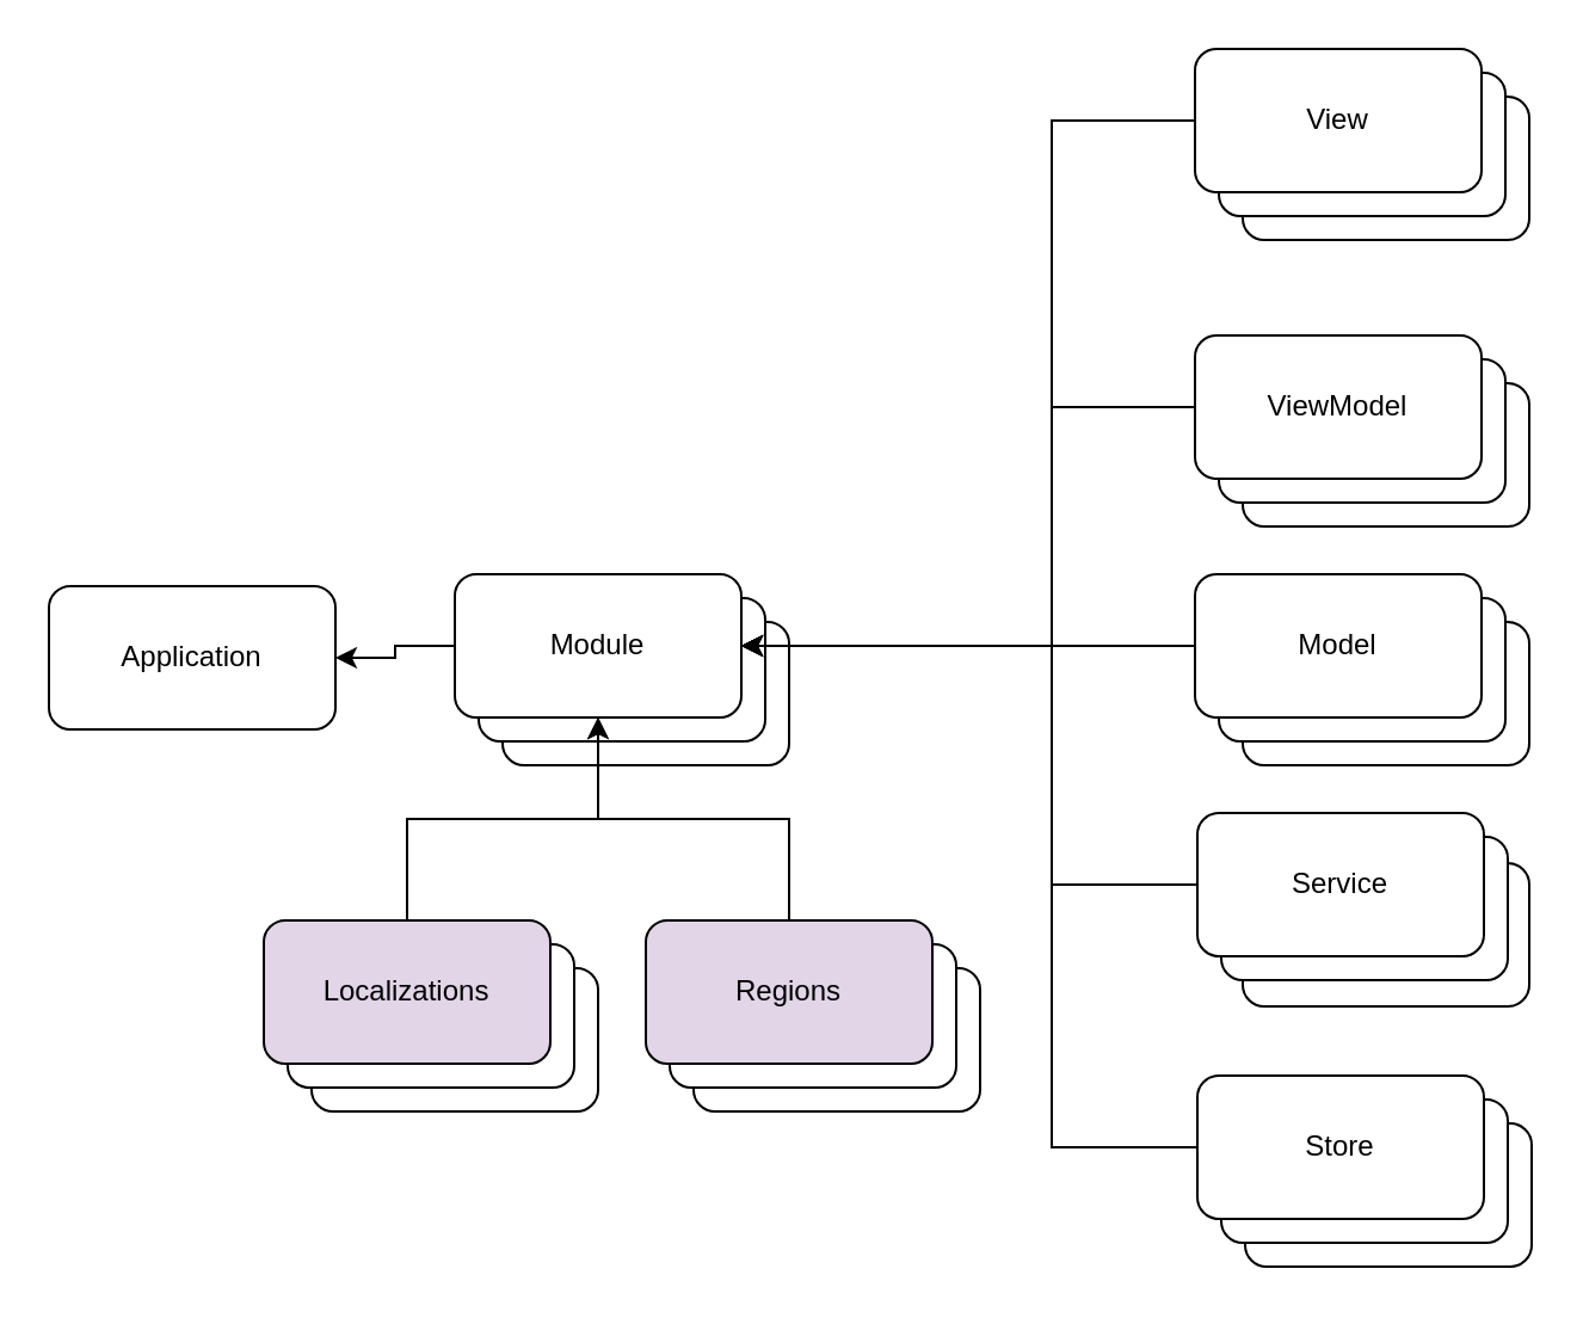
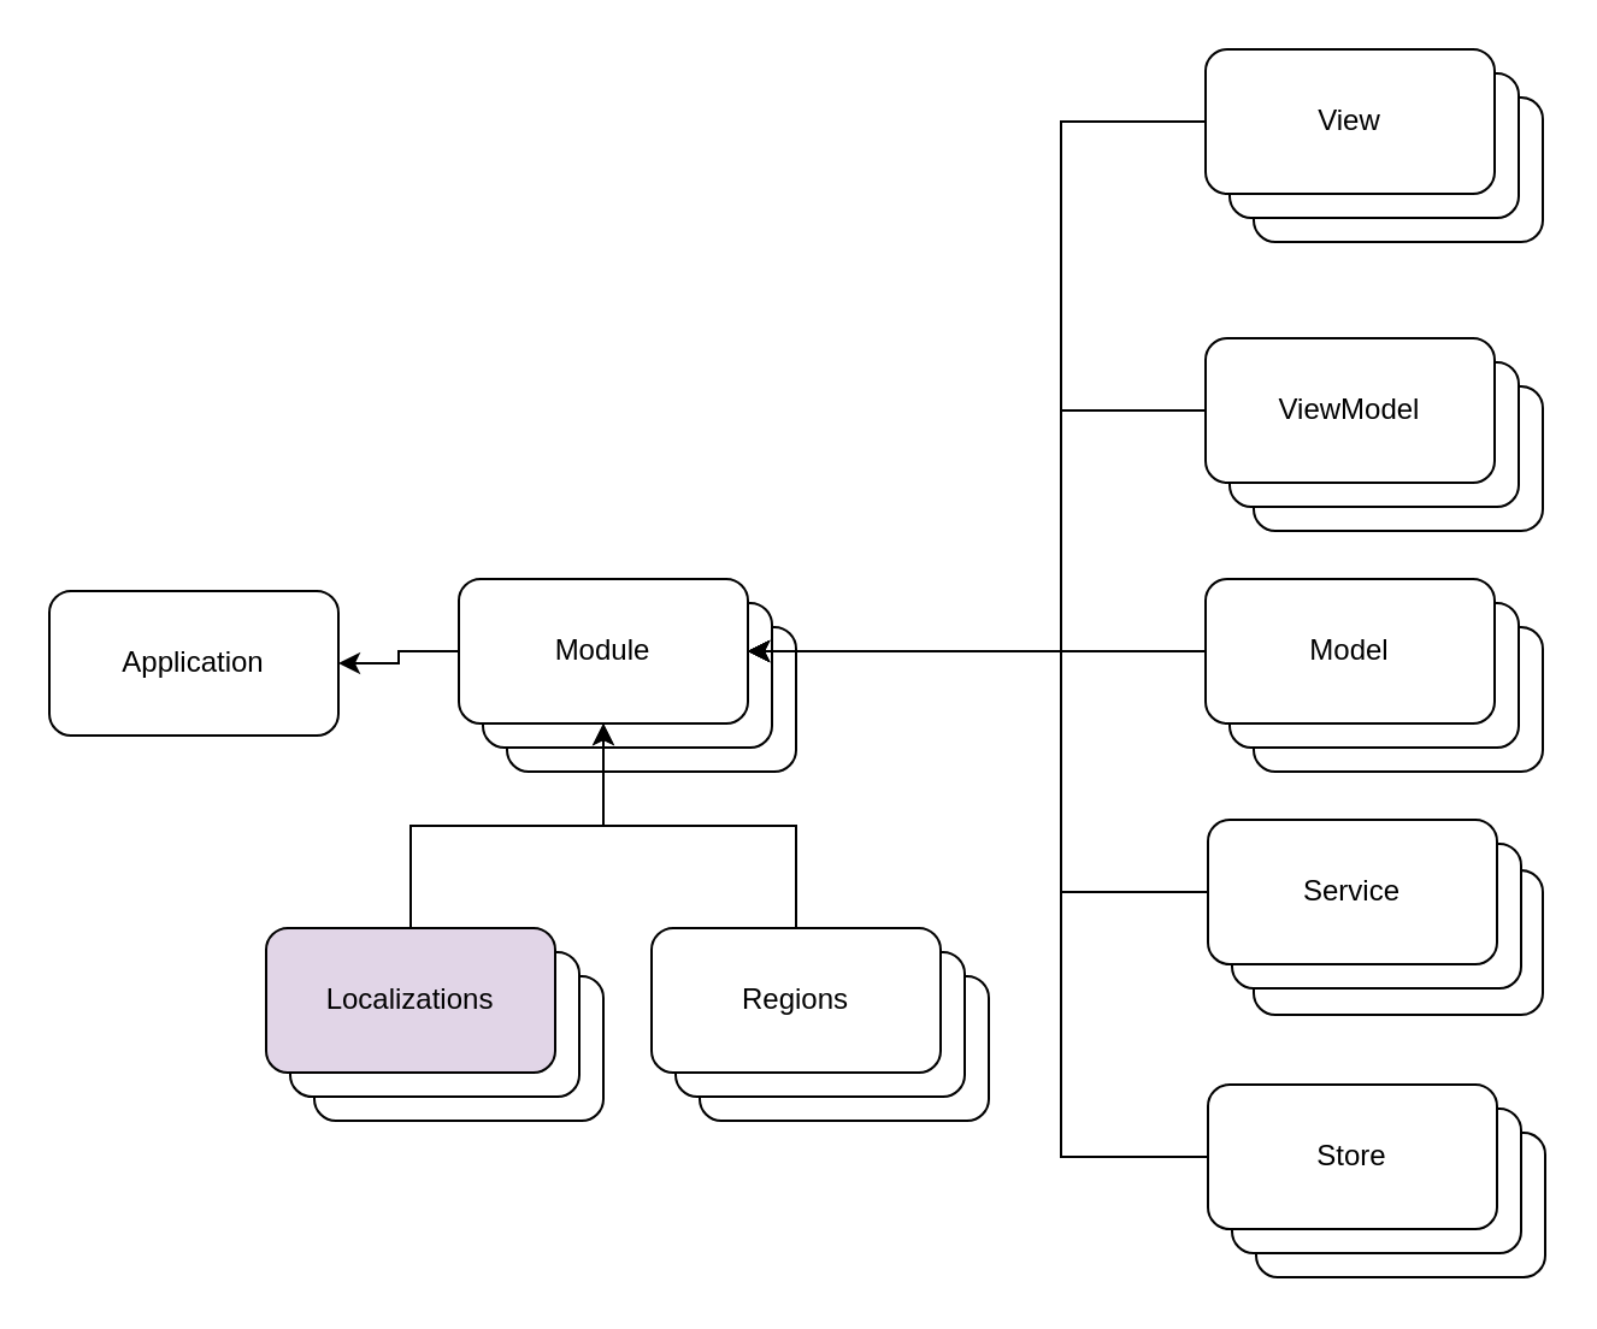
  <mxCell id="0" />
  <mxCell id="1" parent="0" />
  <mxCell id="2" value="Application" style="rounded=1;whiteSpace=wrap;html=1;" vertex="1" parent="1"><mxGeometry x="20" y="245" width="120" height="60" as="geometry" /></mxCell>
  <mxCell id="3" value="Module" style="rounded=1;whiteSpace=wrap;html=1;" vertex="1" parent="1"><mxGeometry x="210" y="260" width="120" height="60" as="geometry" /></mxCell>
  <mxCell id="4" value="Module" style="rounded=1;whiteSpace=wrap;html=1;" vertex="1" parent="1"><mxGeometry x="200" y="250" width="120" height="60" as="geometry" /></mxCell>
  <mxCell id="5" style="edgeStyle=orthogonalEdgeStyle;rounded=0;orthogonalLoop=1;jettySize=auto;html=1;exitX=0;exitY=0.5;exitDx=0;exitDy=0;entryX=1;entryY=0.5;entryDx=0;entryDy=0;" edge="1" parent="1" source="6" target="2"><mxGeometry relative="1" as="geometry" /></mxCell>
  <mxCell id="6" value="Module" style="rounded=1;whiteSpace=wrap;html=1;" vertex="1" parent="1"><mxGeometry x="190" y="240" width="120" height="60" as="geometry" /></mxCell>
  <mxCell id="7" value="View" style="rounded=1;whiteSpace=wrap;html=1;" vertex="1" parent="1"><mxGeometry x="520" y="40" width="120" height="60" as="geometry" /></mxCell>
  <mxCell id="8" value="ViewModel" style="rounded=1;whiteSpace=wrap;html=1;" vertex="1" parent="1"><mxGeometry x="520" y="160" width="120" height="60" as="geometry" /></mxCell>
  <mxCell id="9" value="Model" style="rounded=1;whiteSpace=wrap;html=1;" vertex="1" parent="1"><mxGeometry x="520" y="260" width="120" height="60" as="geometry" /></mxCell>
  <mxCell id="10" value="Service" style="rounded=1;whiteSpace=wrap;html=1;" vertex="1" parent="1"><mxGeometry x="520" y="361" width="120" height="60" as="geometry" /></mxCell>
  <mxCell id="11" value="Store" style="rounded=1;whiteSpace=wrap;html=1;" vertex="1" parent="1"><mxGeometry x="521" y="470" width="120" height="60" as="geometry" /></mxCell>
  <mxCell id="12" value="View" style="rounded=1;whiteSpace=wrap;html=1;" vertex="1" parent="1"><mxGeometry x="510" y="30" width="120" height="60" as="geometry" /></mxCell>
  <mxCell id="13" style="edgeStyle=orthogonalEdgeStyle;rounded=0;orthogonalLoop=1;jettySize=auto;html=1;exitX=0;exitY=0.5;exitDx=0;exitDy=0;" edge="1" parent="1" source="14" target="6"><mxGeometry relative="1" as="geometry"><Array as="points"><mxPoint x="440" y="50" /><mxPoint x="440" y="270" /></Array></mxGeometry></mxCell>
  <mxCell id="14" value="View" style="rounded=1;whiteSpace=wrap;html=1;" vertex="1" parent="1"><mxGeometry x="500" y="20" width="120" height="60" as="geometry" /></mxCell>
  <mxCell id="15" value="ViewModel" style="rounded=1;whiteSpace=wrap;html=1;" vertex="1" parent="1"><mxGeometry x="510" y="150" width="120" height="60" as="geometry" /></mxCell>
  <mxCell id="16" style="edgeStyle=orthogonalEdgeStyle;rounded=0;orthogonalLoop=1;jettySize=auto;html=1;exitX=0;exitY=0.5;exitDx=0;exitDy=0;" edge="1" parent="1" source="17" target="6"><mxGeometry relative="1" as="geometry"><Array as="points"><mxPoint x="440" y="170" /><mxPoint x="440" y="270" /></Array></mxGeometry></mxCell>
  <mxCell id="17" value="ViewModel" style="rounded=1;whiteSpace=wrap;html=1;" vertex="1" parent="1"><mxGeometry x="500" y="140" width="120" height="60" as="geometry" /></mxCell>
  <mxCell id="18" value="Model" style="rounded=1;whiteSpace=wrap;html=1;" vertex="1" parent="1"><mxGeometry x="510" y="250" width="120" height="60" as="geometry" /></mxCell>
  <mxCell id="19" style="edgeStyle=orthogonalEdgeStyle;rounded=0;orthogonalLoop=1;jettySize=auto;html=1;exitX=0;exitY=0.5;exitDx=0;exitDy=0;" edge="1" parent="1" source="20" target="6"><mxGeometry relative="1" as="geometry" /></mxCell>
  <mxCell id="20" value="Model" style="rounded=1;whiteSpace=wrap;html=1;" vertex="1" parent="1"><mxGeometry x="500" y="240" width="120" height="60" as="geometry" /></mxCell>
  <mxCell id="21" value="Service" style="rounded=1;whiteSpace=wrap;html=1;" vertex="1" parent="1"><mxGeometry x="511" y="350" width="120" height="60" as="geometry" /></mxCell>
  <mxCell id="22" style="edgeStyle=orthogonalEdgeStyle;rounded=0;orthogonalLoop=1;jettySize=auto;html=1;exitX=0;exitY=0.5;exitDx=0;exitDy=0;" edge="1" parent="1" source="23" target="6"><mxGeometry relative="1" as="geometry"><mxPoint x="310" y="265" as="targetPoint" /><Array as="points"><mxPoint x="440" y="370" /><mxPoint x="440" y="270" /></Array></mxGeometry></mxCell>
  <mxCell id="23" value="Service" style="rounded=1;whiteSpace=wrap;html=1;" vertex="1" parent="1"><mxGeometry x="501" y="340" width="120" height="60" as="geometry" /></mxCell>
  <mxCell id="24" value="Store" style="rounded=1;whiteSpace=wrap;html=1;" vertex="1" parent="1"><mxGeometry x="511" y="460" width="120" height="60" as="geometry" /></mxCell>
  <mxCell id="25" style="edgeStyle=orthogonalEdgeStyle;rounded=0;orthogonalLoop=1;jettySize=auto;html=1;exitX=0;exitY=0.5;exitDx=0;exitDy=0;" edge="1" parent="1" source="26" target="6"><mxGeometry relative="1" as="geometry"><Array as="points"><mxPoint x="440" y="480" /><mxPoint x="440" y="270" /></Array></mxGeometry></mxCell>
  <mxCell id="26" value="Store" style="rounded=1;whiteSpace=wrap;html=1;" vertex="1" parent="1"><mxGeometry x="501" y="450" width="120" height="60" as="geometry" /></mxCell>
  <mxCell id="27" value="Store" style="rounded=1;whiteSpace=wrap;html=1;" vertex="1" parent="1"><mxGeometry x="130" y="405" width="120" height="60" as="geometry" /></mxCell>
  <mxCell id="28" value="Store" style="rounded=1;whiteSpace=wrap;html=1;" vertex="1" parent="1"><mxGeometry x="120" y="395" width="120" height="60" as="geometry" /></mxCell>
  <mxCell id="29" style="edgeStyle=orthogonalEdgeStyle;rounded=0;orthogonalLoop=1;jettySize=auto;html=1;exitX=0.5;exitY=0;exitDx=0;exitDy=0;" edge="1" parent="1" source="30" target="6"><mxGeometry relative="1" as="geometry" /></mxCell>
  <mxCell id="30" value="Localizations" style="rounded=1;whiteSpace=wrap;html=1;fillColor=#e1d5e7;" vertex="1" parent="1"><mxGeometry x="110" y="385" width="120" height="60" as="geometry" /></mxCell>
  <mxCell id="31" value="Store" style="rounded=1;whiteSpace=wrap;html=1;" vertex="1" parent="1"><mxGeometry x="290" y="405" width="120" height="60" as="geometry" /></mxCell>
  <mxCell id="32" value="Store" style="rounded=1;whiteSpace=wrap;html=1;" vertex="1" parent="1"><mxGeometry x="280" y="395" width="120" height="60" as="geometry" /></mxCell>
  <mxCell id="33" style="edgeStyle=orthogonalEdgeStyle;rounded=0;orthogonalLoop=1;jettySize=auto;html=1;exitX=0.5;exitY=0;exitDx=0;exitDy=0;" edge="1" parent="1" source="34" target="6"><mxGeometry relative="1" as="geometry" /></mxCell>
- <mxCell id="34" value="Regions" style="rounded=1;whiteSpace=wrap;html=1;fillColor=#e1d5e7;" vertex="1" parent="1"><mxGeometry x="270" y="385" width="120" height="60" as="geometry" /></mxCell>
+ <mxCell id="34" value="Regions" style="rounded=1;whiteSpace=wrap;html=1;" vertex="1" parent="1"><mxGeometry x="270" y="385" width="120" height="60" as="geometry" /></mxCell>
